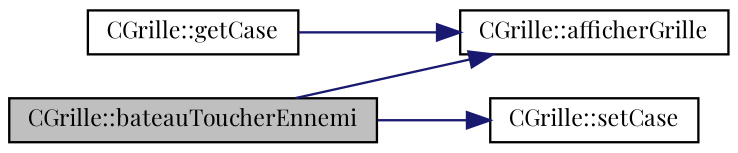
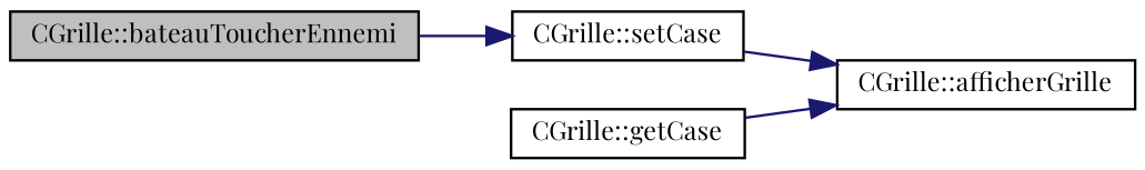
  digraph {
    fontname="Playfair Display"
    rankdir=LR
    node [color=black fillcolor=white fontname="Playfair Display" fontsize=10 shape=record style=filled]
    edge [color=midnightblue fontname="Playfair Display" fontsize=10 labelfontname=Helvetica labelfontsize=10 style=solid]
    n1 [fillcolor=grey75 fontcolor=black height=0.2 label="CGrille::bateauToucherEnnemi" width=0.4]
    n2 [height=0.2 label="CGrille::afficherGrille" width=0.4]
    n3 [height=0.2 label="CGrille::setCase" width=0.4]
    n4 [height=0.2 label="CGrille::getCase" width=0.4]
-   n1 -> n2
+   n3 -> n2
    n1 -> n3
    n4 -> n2
  }
